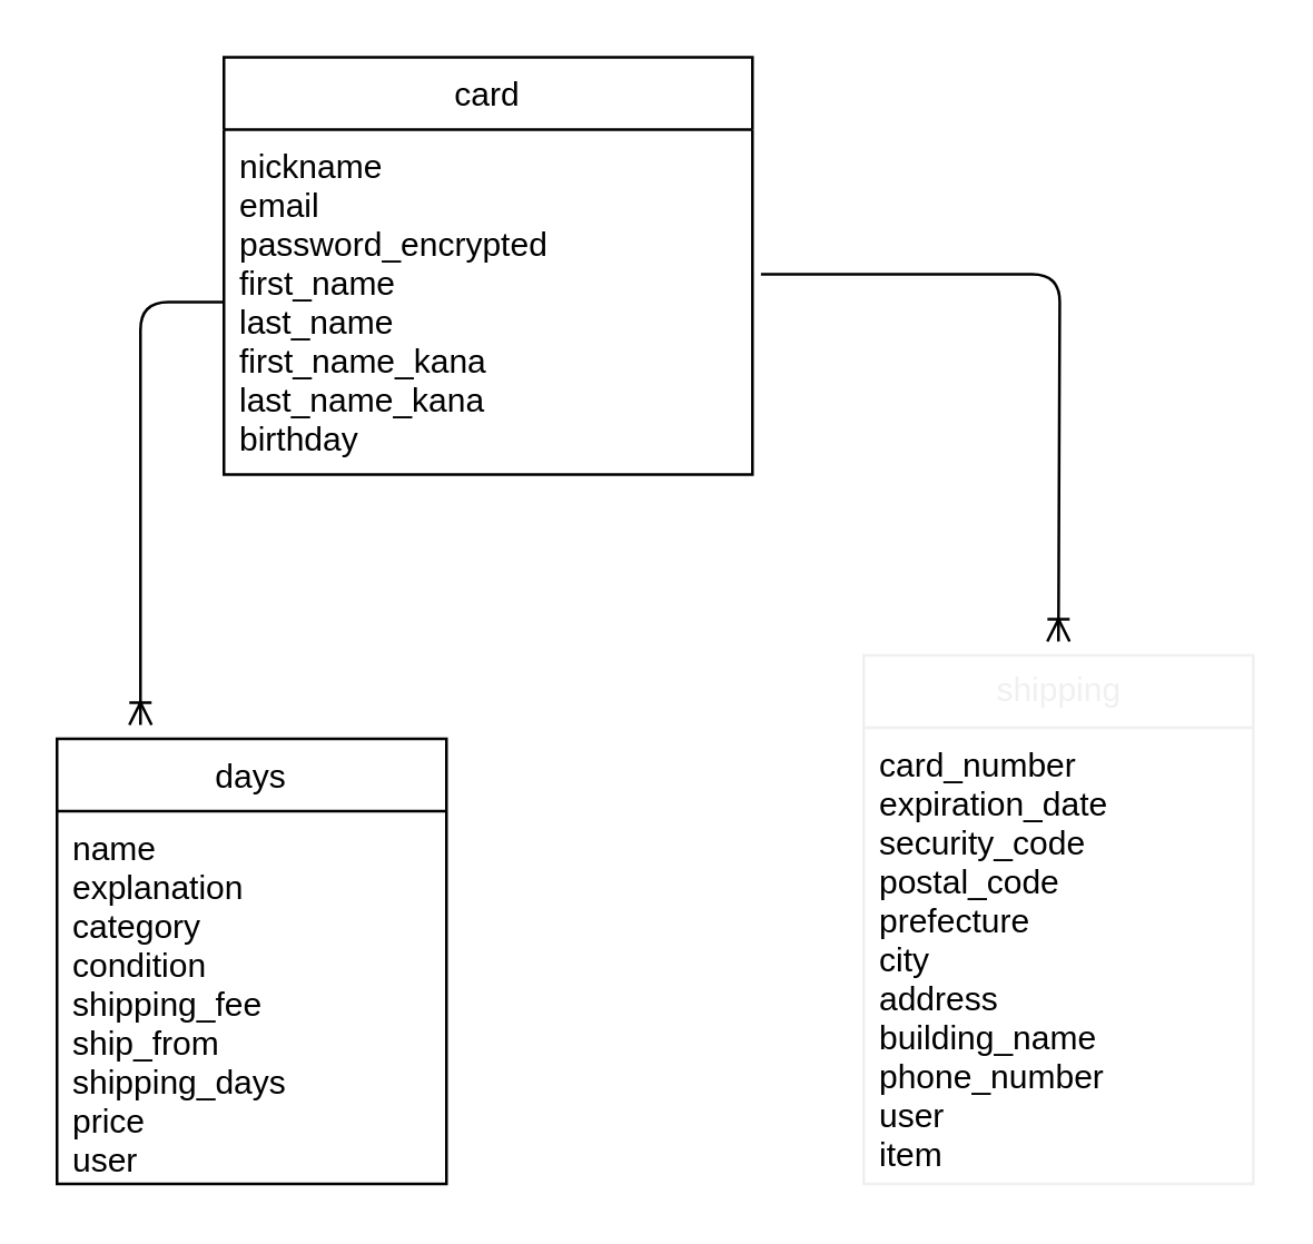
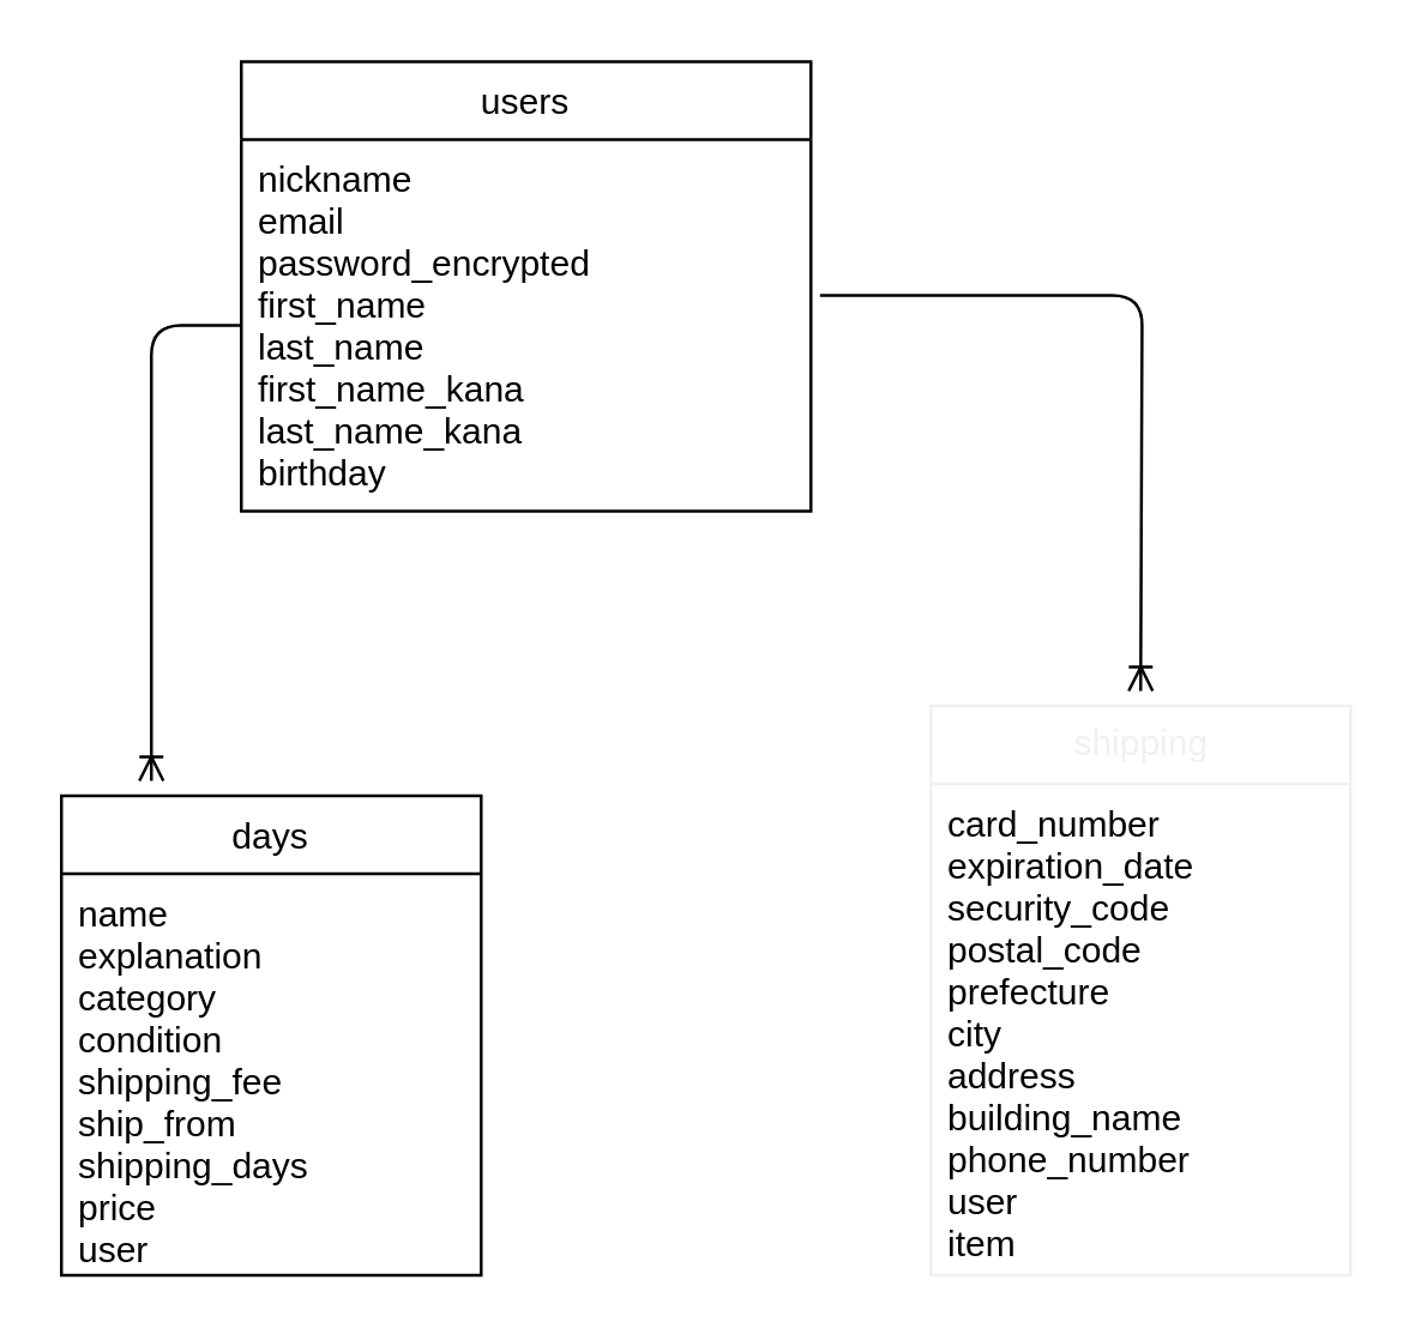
  <mxCell id="0" />
  <mxCell id="1" parent="0" />
- <mxCell id="2" value="card" style="swimlane;fontStyle=0;childLayout=stackLayout;horizontal=1;startSize=26;horizontalStack=0;resizeParent=1;resizeParentMax=0;resizeLast=0;collapsible=1;marginBottom=0;" vertex="1" parent="1"><mxGeometry x="80" y="20" width="190" height="150" as="geometry"><mxRectangle x="170" y="80" width="60" height="26" as="alternateBounds" /></mxGeometry></mxCell>
+ <mxCell id="2" value="users" style="swimlane;fontStyle=0;childLayout=stackLayout;horizontal=1;startSize=26;horizontalStack=0;resizeParent=1;resizeParentMax=0;resizeLast=0;collapsible=1;marginBottom=0;" vertex="1" parent="1"><mxGeometry x="80" y="20" width="190" height="150" as="geometry"><mxRectangle x="170" y="80" width="60" height="26" as="alternateBounds" /></mxGeometry></mxCell>
  <mxCell id="3" value="nickname&#10;email&#10;password_encrypted&#10;first_name&#10;last_name&#10;first_name_kana&#10;last_name_kana&#10;birthday" style="text;strokeColor=none;fillColor=none;align=left;verticalAlign=top;spacingLeft=4;spacingRight=4;overflow=hidden;rotatable=0;points=[[0,0.5],[1,0.5]];portConstraint=eastwest;spacingTop=0;spacingBottom=0;" vertex="1" parent="2"><mxGeometry y="26" width="190" height="124" as="geometry" /></mxCell>
  <mxCell id="4" value="days" style="swimlane;fontStyle=0;childLayout=stackLayout;horizontal=1;startSize=26;horizontalStack=0;resizeParent=1;resizeParentMax=0;resizeLast=0;collapsible=1;marginBottom=0;" vertex="1" parent="1"><mxGeometry x="20" y="265" width="140" height="160" as="geometry" /></mxCell>
  <mxCell id="5" value="name&#10;explanation&#10;category&#10;condition&#10;shipping_fee&#10;ship_from&#10;shipping_days&#10;price&#10;user" style="text;strokeColor=none;fillColor=none;align=left;verticalAlign=top;spacingLeft=4;spacingRight=4;overflow=hidden;rotatable=0;points=[[0,0.5],[1,0.5]];portConstraint=eastwest;" vertex="1" parent="4"><mxGeometry y="26" width="140" height="134" as="geometry" /></mxCell>
  <mxCell id="6" value="shipping" style="swimlane;fontStyle=0;childLayout=stackLayout;horizontal=1;startSize=26;horizontalStack=0;resizeParent=1;resizeParentMax=0;resizeLast=0;collapsible=1;marginBottom=0;fontColor=#f0f0f0;strokeColor=#f0f0f0;strokeWidth=1;align=center;verticalAlign=middle;html=1;fillColor=none;" vertex="1" parent="1"><mxGeometry x="310" y="235" width="140" height="190" as="geometry" /></mxCell>
  <mxCell id="7" value="card_number&#10;expiration_date&#10;security_code&#10;postal_code&#10;prefecture&#10;city&#10;address&#10;building_name&#10;phone_number&#10;user&#10;item" style="text;strokeColor=none;fillColor=none;align=left;verticalAlign=top;spacingLeft=4;spacingRight=4;overflow=hidden;rotatable=0;points=[[0,0.5],[1,0.5]];portConstraint=eastwest;" vertex="1" parent="6"><mxGeometry y="26" width="140" height="164" as="geometry" /></mxCell>
  <mxCell id="8" value="" style="fontSize=12;html=1;endArrow=ERoneToMany;fontColor=#f0f0f0;exitX=1.016;exitY=0.419;exitDx=0;exitDy=0;exitPerimeter=0;edgeStyle=orthogonalEdgeStyle;" edge="1" parent="1" source="3"><mxGeometry width="100" height="100" relative="1" as="geometry"><mxPoint x="320" y="260" as="sourcePoint" /><mxPoint x="380" y="230" as="targetPoint" /></mxGeometry></mxCell>
  <mxCell id="9" value="" style="fontSize=12;html=1;endArrow=ERoneToMany;fontColor=#f0f0f0;exitX=0;exitY=0.5;exitDx=0;exitDy=0;edgeStyle=elbowEdgeStyle;elbow=vertical;" edge="1" parent="1" source="3"><mxGeometry width="100" height="100" relative="1" as="geometry"><mxPoint x="300" y="90" as="sourcePoint" /><mxPoint x="50" y="260" as="targetPoint" /><Array as="points"><mxPoint x="40" y="108" /></Array></mxGeometry></mxCell>
